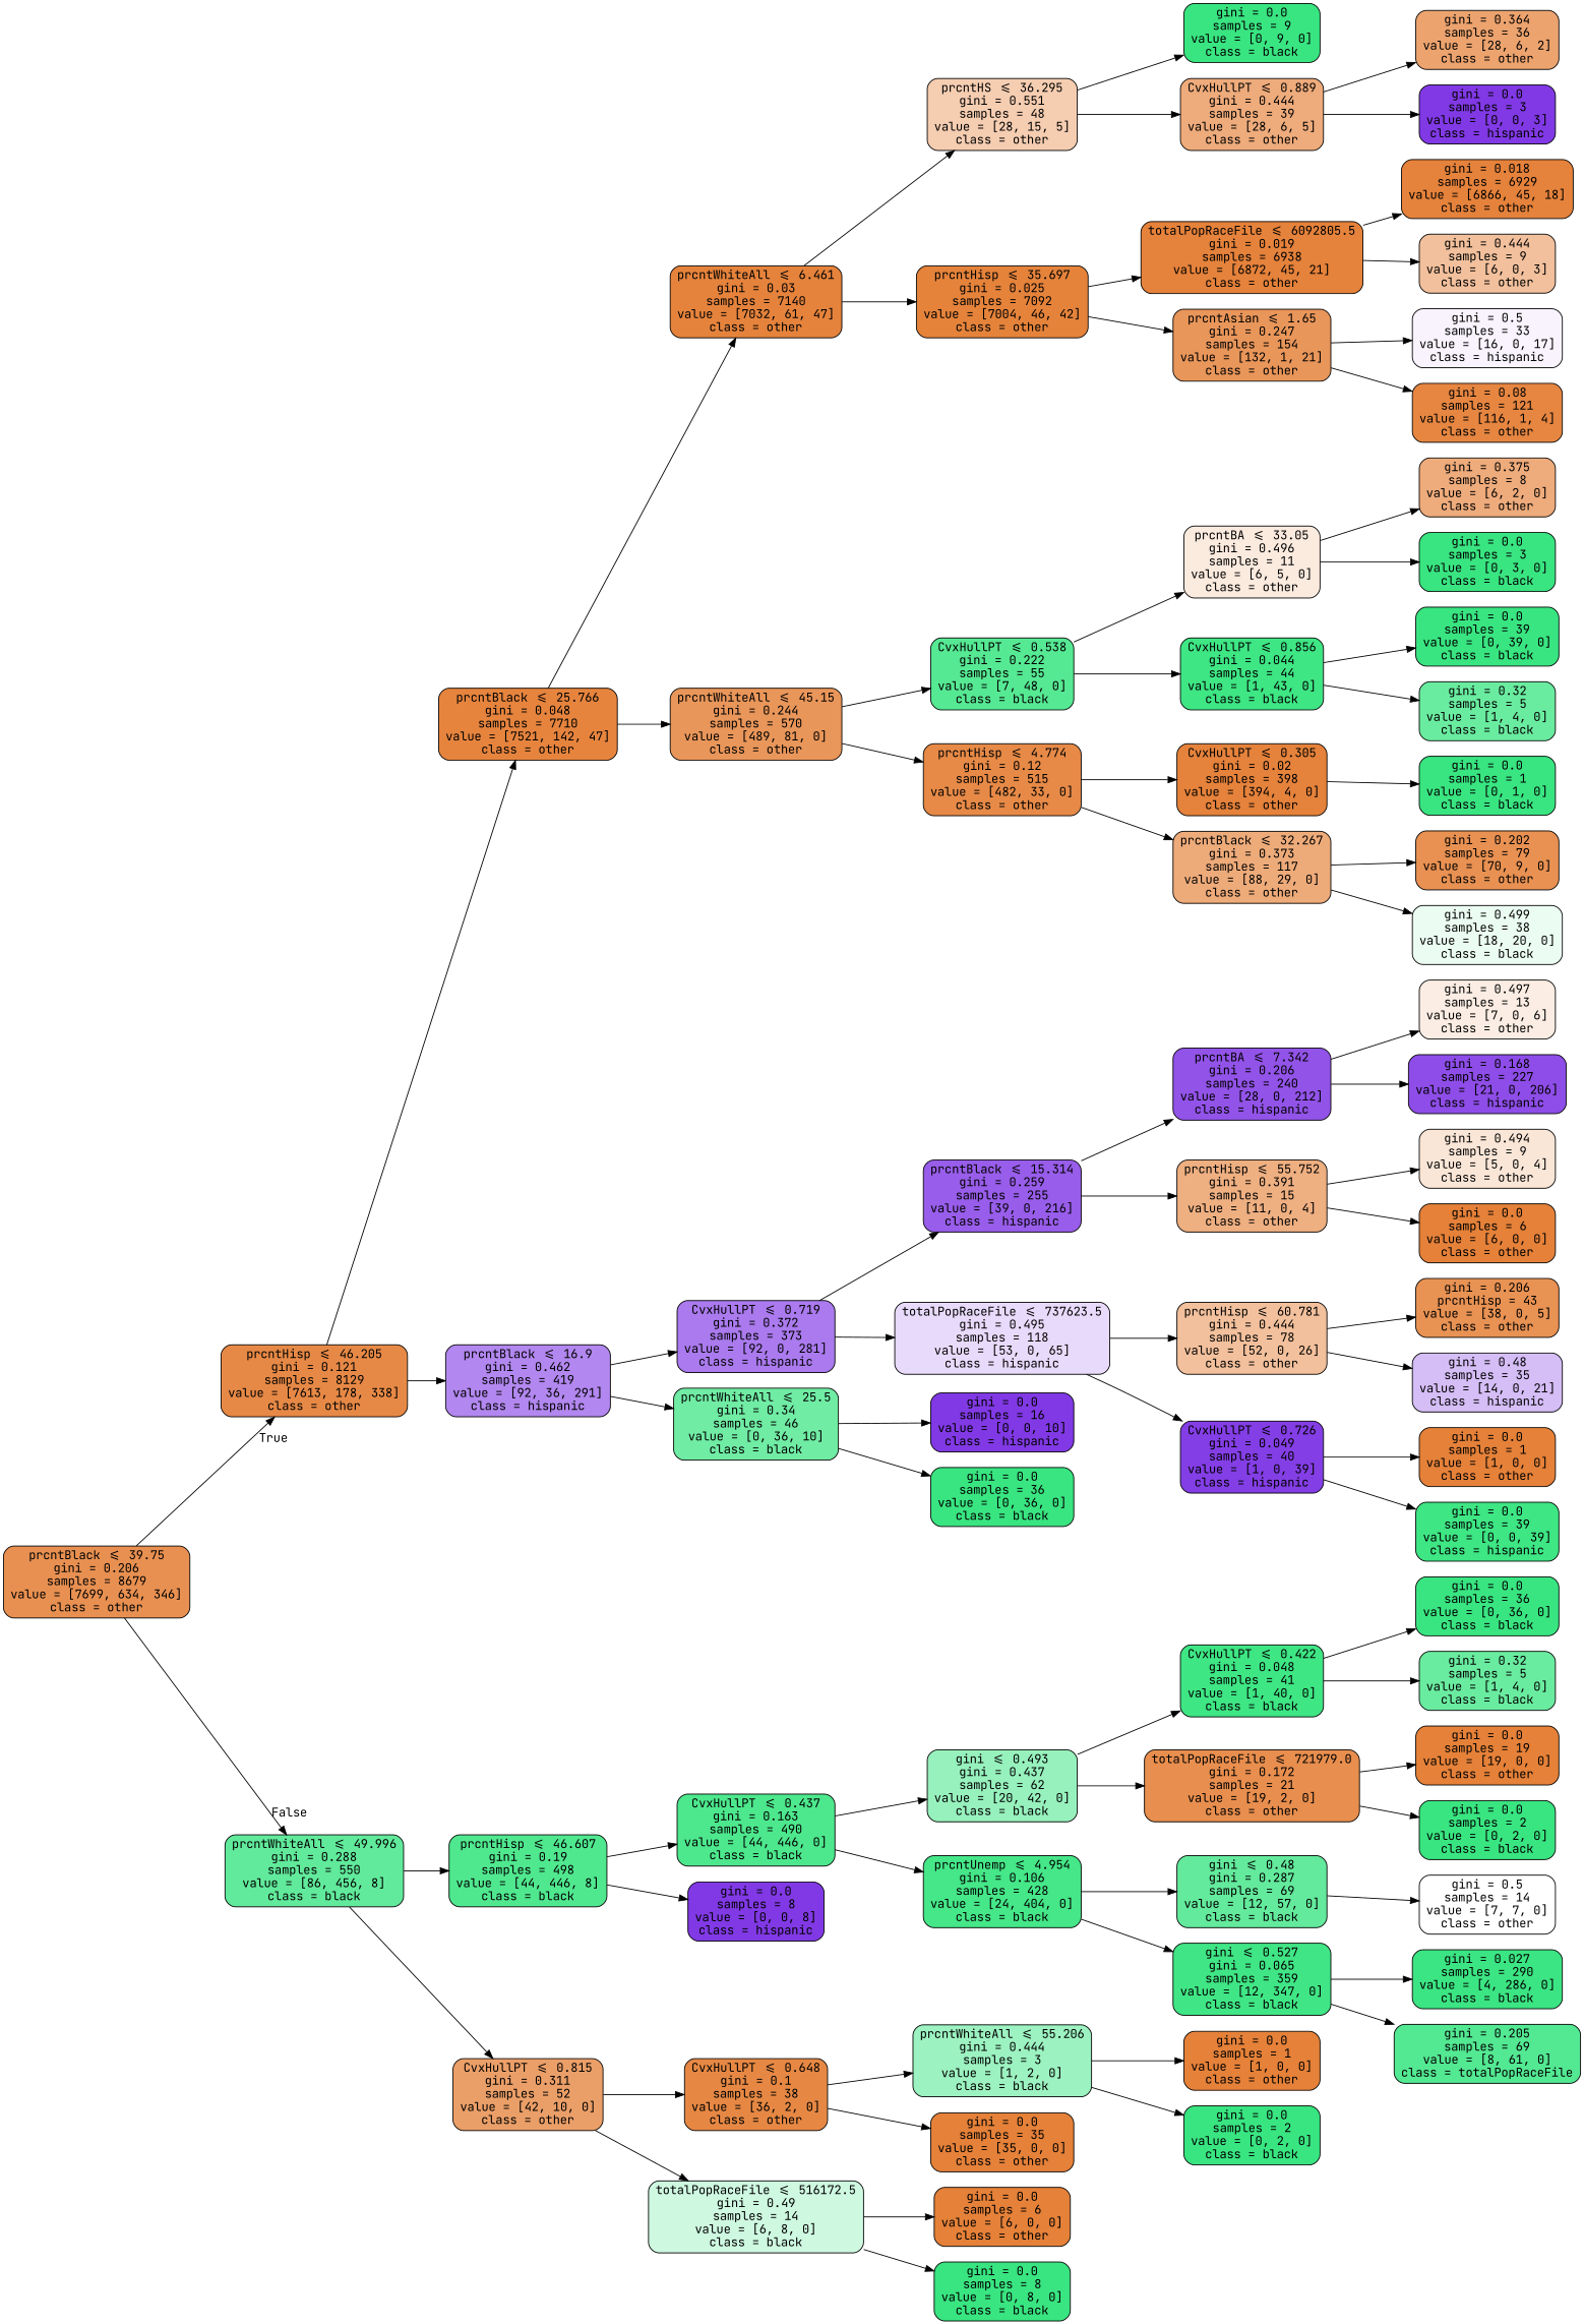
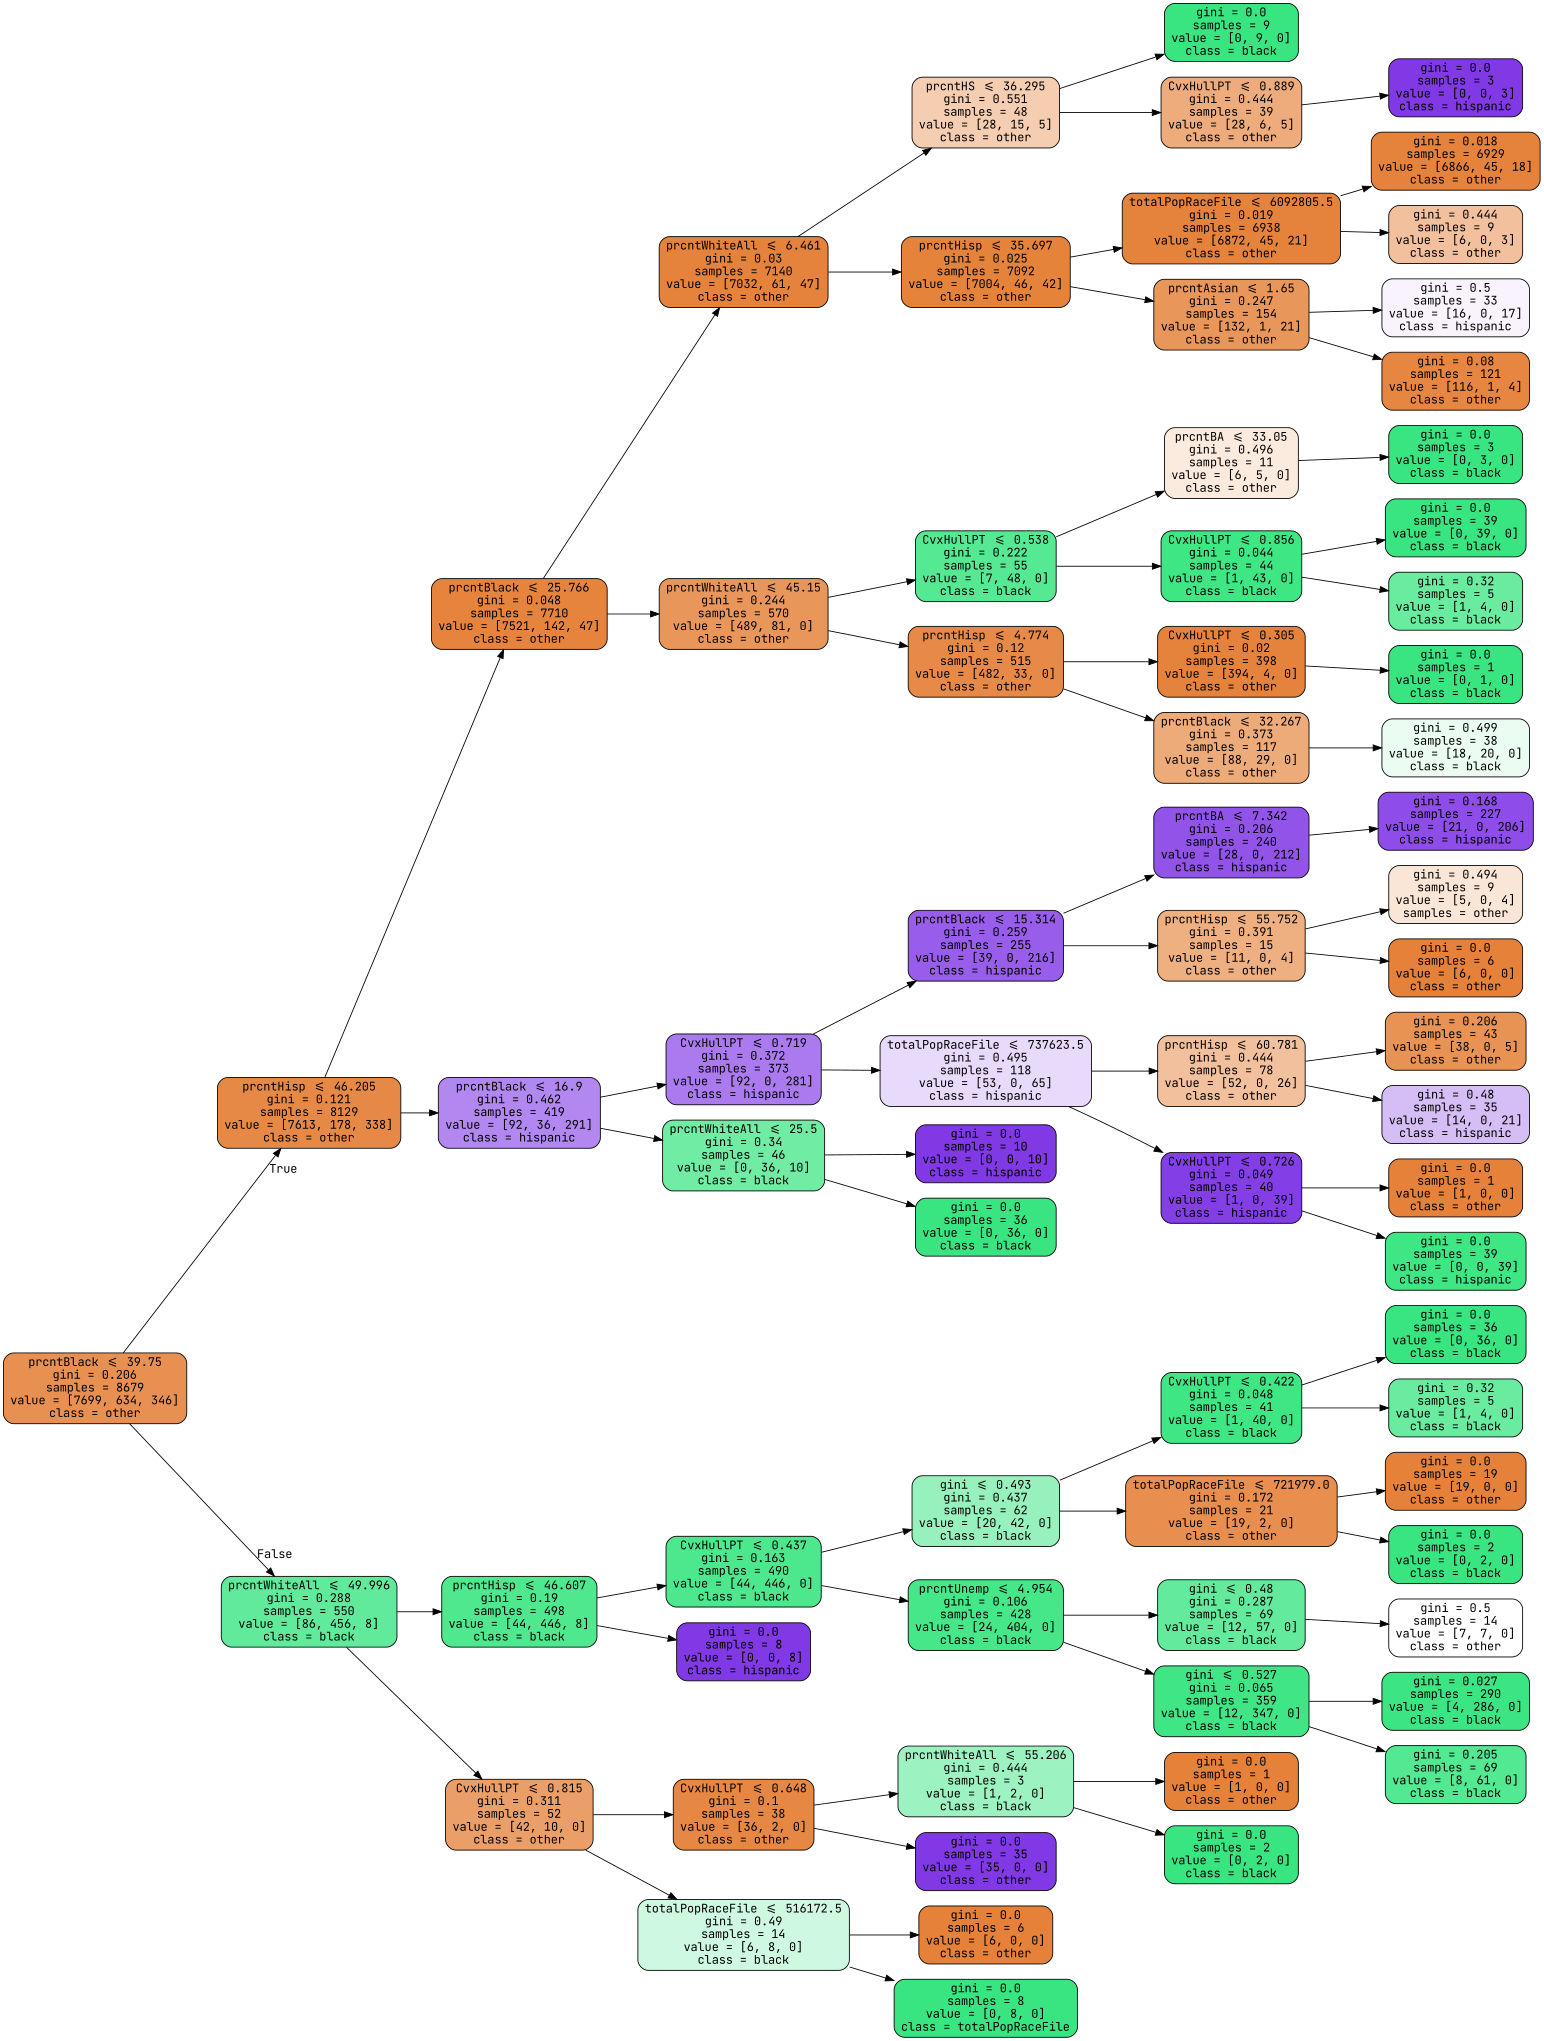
  digraph {
    fontname="JetBrains Mono"
    rankdir=LR
    node [color=black fillcolor="#39e581" fontname="JetBrains Mono" shape=box style="filled, rounded"]
    edge [fontname="JetBrains Mono"]
    n1 [fillcolor="#e89051" label="prcntBlack <= 39.75\ngini = 0.206\nsamples = 8679\nvalue = [7699, 634, 346]\nclass = other"]
    n2 [fillcolor="#e78946" label="prcntHisp <= 46.205\ngini = 0.121\nsamples = 8129\nvalue = [7613, 178, 338]\nclass = other"]
    n3 [fillcolor="#61ea9b" label="prcntWhiteAll <= 49.996\ngini = 0.288\nsamples = 550\nvalue = [86, 456, 8]\nclass = black"]
    n4 [fillcolor="#e6843e" label="prcntBlack <= 25.766\ngini = 0.048\nsamples = 7710\nvalue = [7521, 142, 47]\nclass = other"]
    n5 [fillcolor="#b287ef" label="prcntBlack <= 16.9\ngini = 0.462\nsamples = 419\nvalue = [92, 36, 291]\nclass = hispanic"]
    n6 [fillcolor="#50e88f" label="prcntHisp <= 46.607\ngini = 0.19\nsamples = 498\nvalue = [44, 446, 8]\nclass = black"]
    n7 [fillcolor="#eb9f68" label="CvxHullPT <= 0.815\ngini = 0.311\nsamples = 52\nvalue = [42, 10, 0]\nclass = other"]
    n8 [fillcolor="#e5833c" label="prcntWhiteAll <= 6.461\ngini = 0.03\nsamples = 7140\nvalue = [7032, 61, 47]\nclass = other"]
    n9 [fillcolor="#e9965a" label="prcntWhiteAll <= 45.15\ngini = 0.244\nsamples = 570\nvalue = [489, 81, 0]\nclass = other"]
    n10 [fillcolor="#aa7aee" label="CvxHullPT <= 0.719\ngini = 0.372\nsamples = 373\nvalue = [92, 0, 281]\nclass = hispanic"]
    n11 [fillcolor="#70eca4" label="prcntWhiteAll <= 25.5\ngini = 0.34\nsamples = 46\nvalue = [0, 36, 10]\nclass = black"]
    n12 [fillcolor="#f5cdb1" label="prcntHS <= 36.295\ngini = 0.551\nsamples = 48\nvalue = [28, 15, 5]\nclass = other"]
    n13 [fillcolor="#e5833b" label="prcntHisp <= 35.697\ngini = 0.025\nsamples = 7092\nvalue = [7004, 46, 42]\nclass = other"]
    n14 [fillcolor="#56e993" label="CvxHullPT <= 0.538\ngini = 0.222\nsamples = 55\nvalue = [7, 48, 0]\nclass = black"]
    n15 [fillcolor="#e78a47" label="prcntHisp <= 4.774\ngini = 0.12\nsamples = 515\nvalue = [482, 33, 0]\nclass = other"]
    n16 [label="gini = 0.0\nsamples = 9\nvalue = [0, 9, 0]\nclass = black"]
    n17 [fillcolor="#eeab7b" label="CvxHullPT <= 0.889\ngini = 0.444\nsamples = 39\nvalue = [28, 6, 5]\nclass = other"]
    n18 [fillcolor="#e5823b" label="totalPopRaceFile <= 6092805.5\ngini = 0.019\nsamples = 6938\nvalue = [6872, 45, 21]\nclass = other"]
    n19 [fillcolor="#e9965a" label="prcntAsian <= 1.65\ngini = 0.247\nsamples = 154\nvalue = [132, 1, 21]\nclass = other"]
-   n20 [fillcolor="#eca36e" label="gini = 0.364\nsamples = 36\nvalue = [28, 6, 2]\nclass = other"]
    n21 [fillcolor="#8139e5" label="gini = 0.0\nsamples = 3\nvalue = [0, 0, 3]\nclass = hispanic"]
    n22 [fillcolor="#e5823b" label="gini = 0.018\nsamples = 6929\nvalue = [6866, 45, 18]\nclass = other"]
    n23 [fillcolor="#f2c09c" label="gini = 0.444\nsamples = 9\nvalue = [6, 0, 3]\nclass = other"]
    n24 [fillcolor="#f8f3fd" label="gini = 0.5\nsamples = 33\nvalue = [16, 0, 17]\nclass = hispanic"]
    n25 [fillcolor="#e68641" label="gini = 0.08\nsamples = 121\nvalue = [116, 1, 4]\nclass = other"]
    n26 [fillcolor="#fbeade" label="prcntBA <= 33.05\ngini = 0.496\nsamples = 11\nvalue = [6, 5, 0]\nclass = other"]
    n27 [fillcolor="#3ee684" label="CvxHullPT <= 0.856\ngini = 0.044\nsamples = 44\nvalue = [1, 43, 0]\nclass = black"]
    n28 [fillcolor="#e5823b" label="CvxHullPT <= 0.305\ngini = 0.02\nsamples = 398\nvalue = [394, 4, 0]\nclass = other"]
    n29 [fillcolor="#eeab7a" label="prcntBlack <= 32.267\ngini = 0.373\nsamples = 117\nvalue = [88, 29, 0]\nclass = other"]
-   n30 [fillcolor="#eeab7b" label="gini = 0.375\nsamples = 8\nvalue = [6, 2, 0]\nclass = other"]
    n31 [label="gini = 0.0\nsamples = 3\nvalue = [0, 3, 0]\nclass = black"]
    n32 [label="gini = 0.0\nsamples = 39\nvalue = [0, 39, 0]\nclass = black"]
    n33 [fillcolor="#6aeca0" label="gini = 0.32\nsamples = 5\nvalue = [1, 4, 0]\nclass = black"]
    n34 [label="gini = 0.0\nsamples = 1\nvalue = [0, 1, 0]\nclass = black"]
-   n35 [fillcolor="#e89152" label="gini = 0.202\nsamples = 79\nvalue = [70, 9, 0]\nclass = other"]
    n36 [fillcolor="#ebfcf2" label="gini = 0.499\nsamples = 38\nvalue = [18, 20, 0]\nclass = black"]
    n37 [fillcolor="#985dea" label="prcntBlack <= 15.314\ngini = 0.259\nsamples = 255\nvalue = [39, 0, 216]\nclass = hispanic"]
    n38 [fillcolor="#e8dafa" label="totalPopRaceFile <= 737623.5\ngini = 0.495\nsamples = 118\nvalue = [53, 0, 65]\nclass = hispanic"]
-   n39 [fillcolor="#8139e5" label="gini = 0.0\nsamples = 16\nvalue = [0, 0, 10]\nclass = hispanic"]
+   n39 [fillcolor="#8139e5" label="gini = 0.0\nsamples = 10\nvalue = [0, 0, 10]\nclass = hispanic"]
    n40 [label="gini = 0.0\nsamples = 36\nvalue = [0, 36, 0]\nclass = black"]
    n41 [fillcolor="#9253e8" label="prcntBA <= 7.342\ngini = 0.206\nsamples = 240\nvalue = [28, 0, 212]\nclass = hispanic"]
    n42 [fillcolor="#eeaf81" label="prcntHisp <= 55.752\ngini = 0.391\nsamples = 15\nvalue = [11, 0, 4]\nclass = other"]
    n43 [fillcolor="#f2c09c" label="prcntHisp <= 60.781\ngini = 0.444\nsamples = 78\nvalue = [52, 0, 26]\nclass = other"]
    n44 [fillcolor="#843ee6" label="CvxHullPT <= 0.726\ngini = 0.049\nsamples = 40\nvalue = [1, 0, 39]\nclass = hispanic"]
-   n45 [fillcolor="#fbede3" label="gini = 0.497\nsamples = 13\nvalue = [7, 0, 6]\nclass = other"]
    n46 [fillcolor="#8e4de8" label="gini = 0.168\nsamples = 227\nvalue = [21, 0, 206]\nclass = hispanic"]
-   n47 [fillcolor="#fae6d7" label="gini = 0.494\nsamples = 9\nvalue = [5, 0, 4]\nclass = other"]
+   n47 [fillcolor="#fae6d7" label="gini = 0.494\nsamples = 9\nvalue = [5, 0, 4]\nsamples = other"]
    n48 [fillcolor="#e58139" label="gini = 0.0\nsamples = 6\nvalue = [6, 0, 0]\nclass = other"]
-   n49 [fillcolor="#e89253" label="gini = 0.206\nprcntHisp = 43\nvalue = [38, 0, 5]\nclass = other"]
+   n49 [fillcolor="#e89253" label="gini = 0.206\nsamples = 43\nvalue = [38, 0, 5]\nclass = other"]
    n50 [fillcolor="#d5bdf6" label="gini = 0.48\nsamples = 35\nvalue = [14, 0, 21]\nclass = hispanic"]
    n51 [fillcolor="#e58139" label="gini = 0.0\nsamples = 1\nvalue = [1, 0, 0]\nclass = other"]
    n52 [fillcolor="#3ee684" label="gini = 0.0\nsamples = 39\nvalue = [0, 0, 39]\nclass = hispanic"]
    n53 [fillcolor="#4de88d" label="CvxHullPT <= 0.437\ngini = 0.163\nsamples = 490\nvalue = [44, 446, 0]\nclass = black"]
    n54 [fillcolor="#8139e5" label="gini = 0.0\nsamples = 8\nvalue = [0, 0, 8]\nclass = hispanic"]
    n55 [fillcolor="#e68844" label="CvxHullPT <= 0.648\ngini = 0.1\nsamples = 38\nvalue = [36, 2, 0]\nclass = other"]
    n56 [fillcolor="#cef8e0" label="totalPopRaceFile <= 516172.5\ngini = 0.49\nsamples = 14\nvalue = [6, 8, 0]\nclass = black"]
    n57 [fillcolor="#97f1bd" label="gini <= 0.493\ngini = 0.437\nsamples = 62\nvalue = [20, 42, 0]\nclass = black"]
    n58 [fillcolor="#45e788" label="prcntUnemp <= 4.954\ngini = 0.106\nsamples = 428\nvalue = [24, 404, 0]\nclass = black"]
    n59 [fillcolor="#3ee684" label="CvxHullPT <= 0.422\ngini = 0.048\nsamples = 41\nvalue = [1, 40, 0]\nclass = black"]
    n60 [fillcolor="#e88e4e" label="totalPopRaceFile <= 721979.0\ngini = 0.172\nsamples = 21\nvalue = [19, 2, 0]\nclass = other"]
    n61 [fillcolor="#63ea9c" label="gini <= 0.48\ngini = 0.287\nsamples = 69\nvalue = [12, 57, 0]\nclass = black"]
    n62 [fillcolor="#40e685" label="gini <= 0.527\ngini = 0.065\nsamples = 359\nvalue = [12, 347, 0]\nclass = black"]
    n63 [label="gini = 0.0\nsamples = 36\nvalue = [0, 36, 0]\nclass = black"]
    n64 [fillcolor="#6aeca0" label="gini = 0.32\nsamples = 5\nvalue = [1, 4, 0]\nclass = black"]
    n65 [fillcolor="#e58139" label="gini = 0.0\nsamples = 19\nvalue = [19, 0, 0]\nclass = other"]
    n66 [label="gini = 0.0\nsamples = 2\nvalue = [0, 2, 0]\nclass = black"]
    n67 [fillcolor="#ffffff" label="gini = 0.5\nsamples = 14\nvalue = [7, 7, 0]\nclass = other"]
    n68 [fillcolor="#3ce583" label="gini = 0.027\nsamples = 290\nvalue = [4, 286, 0]\nclass = black"]
-   n69 [fillcolor="#53e892" label="gini = 0.205\nsamples = 69\nvalue = [8, 61, 0]\nclass = totalPopRaceFile"]
+   n69 [fillcolor="#53e892" label="gini = 0.205\nsamples = 69\nvalue = [8, 61, 0]\nclass = black"]
    n70 [fillcolor="#9cf2c0" label="prcntWhiteAll <= 55.206\ngini = 0.444\nsamples = 3\nvalue = [1, 2, 0]\nclass = black"]
-   n71 [fillcolor="#e58139" label="gini = 0.0\nsamples = 35\nvalue = [35, 0, 0]\nclass = other"]
+   n71 [fillcolor="#8139e5" label="gini = 0.0\nsamples = 35\nvalue = [35, 0, 0]\nclass = other"]
    n72 [fillcolor="#e58139" label="gini = 0.0\nsamples = 6\nvalue = [6, 0, 0]\nclass = other"]
-   n73 [label="gini = 0.0\nsamples = 8\nvalue = [0, 8, 0]\nclass = black"]
+   n73 [label="gini = 0.0\nsamples = 8\nvalue = [0, 8, 0]\nclass = totalPopRaceFile"]
    n74 [fillcolor="#e58139" label="gini = 0.0\nsamples = 1\nvalue = [1, 0, 0]\nclass = other"]
    n75 [label="gini = 0.0\nsamples = 2\nvalue = [0, 2, 0]\nclass = black"]
    n1 -> n2 [headlabel=True labelangle=45 labeldistance=2.5]
    n1 -> n3 [headlabel=False labelangle=-45 labeldistance=2.5]
    n2 -> n4
    n2 -> n5
    n3 -> n6
    n3 -> n7
    n4 -> n8
    n4 -> n9
    n5 -> n10
    n5 -> n11
    n6 -> n53
    n6 -> n54
    n7 -> n55
    n7 -> n56
    n8 -> n12
    n8 -> n13
    n9 -> n14
    n9 -> n15
    n10 -> n37
    n10 -> n38
    n11 -> n39
    n11 -> n40
    n12 -> n16
    n12 -> n17
    n13 -> n18
    n13 -> n19
    n14 -> n26
    n14 -> n27
    n15 -> n28
    n15 -> n29
-   n17 -> n20
    n17 -> n21
    n18 -> n22
    n18 -> n23
    n19 -> n24
    n19 -> n25
-   n26 -> n30
    n26 -> n31
    n27 -> n32
    n27 -> n33
    n28 -> n34
-   n29 -> n35
    n29 -> n36
    n37 -> n41
    n37 -> n42
    n38 -> n43
    n38 -> n44
-   n41 -> n45
    n41 -> n46
    n42 -> n47
    n42 -> n48
    n43 -> n49
    n43 -> n50
    n44 -> n51
    n44 -> n52
    n53 -> n57
    n53 -> n58
    n55 -> n70
    n55 -> n71
    n56 -> n72
    n56 -> n73
    n57 -> n59
    n57 -> n60
    n58 -> n61
    n58 -> n62
    n59 -> n63
    n59 -> n64
    n60 -> n65
    n60 -> n66
    n61 -> n67
    n62 -> n68
    n62 -> n69
    n70 -> n74
    n70 -> n75
  }
